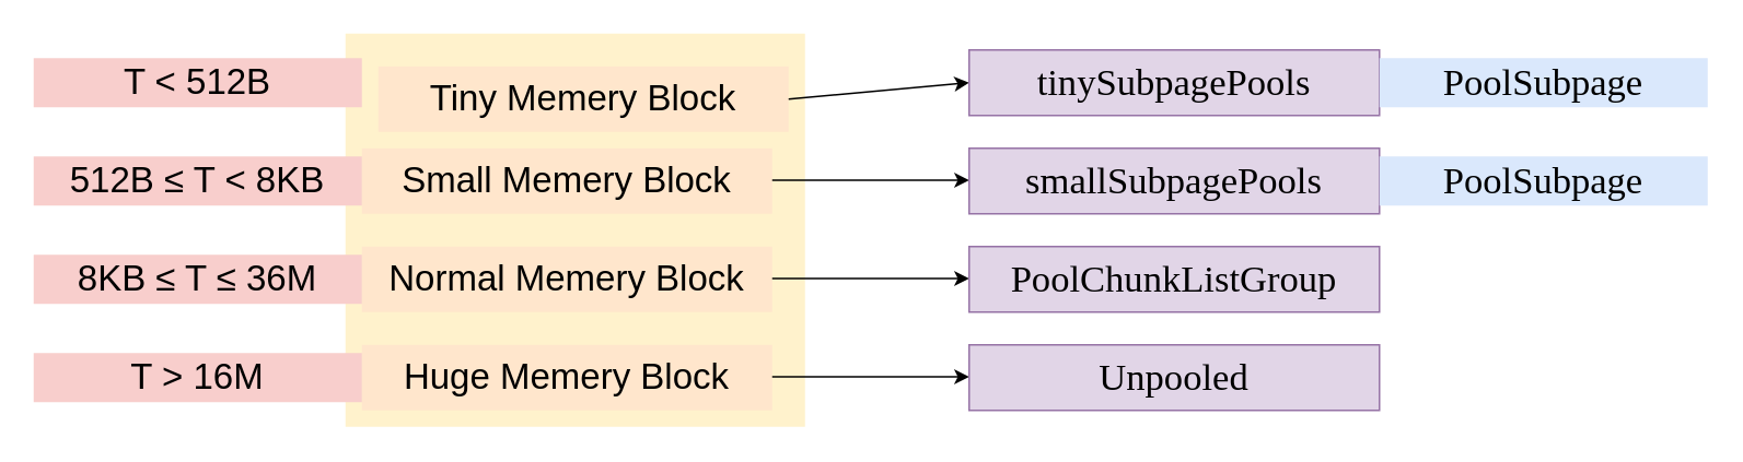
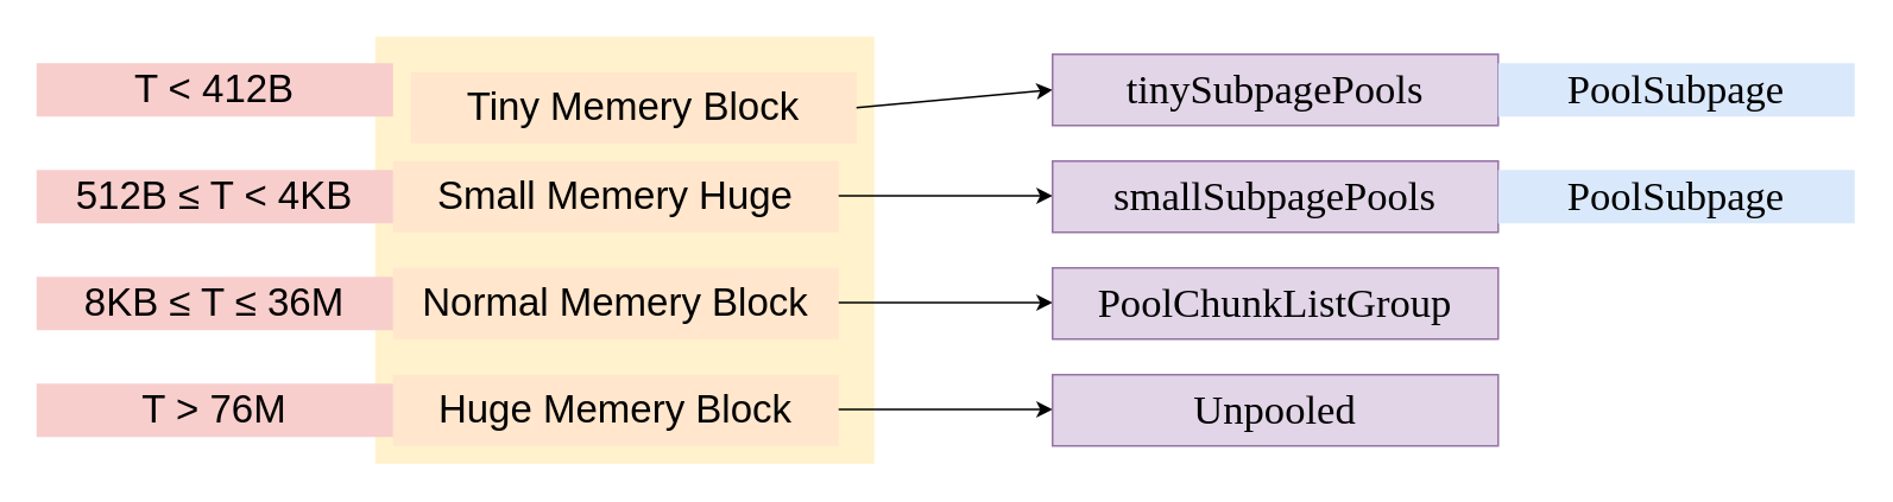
  <mxCell id="0" />
  <mxCell id="1" parent="0" />
  <mxCell id="2" value="" style="rounded=0;whiteSpace=wrap;html=1;fontSize=22;fillColor=#fff2cc;strokeColor=none;" parent="1" vertex="1"><mxGeometry x="210" y="20" width="280" height="240" as="geometry" /></mxCell>
  <mxCell id="3" value="Tiny Memery Block" style="text;html=1;fillColor=#ffe6cc;align=center;verticalAlign=middle;whiteSpace=wrap;rounded=0;fontSize=22;" parent="1" vertex="1"><mxGeometry x="230" y="40" width="250" height="40" as="geometry" /></mxCell>
- <mxCell id="4" value="Small Memery Block" style="text;html=1;fillColor=#ffe6cc;align=center;verticalAlign=middle;whiteSpace=wrap;rounded=0;fontSize=22;" parent="1" vertex="1"><mxGeometry x="220" y="90" width="250" height="40" as="geometry" /></mxCell>
+ <mxCell id="4" value="Small Memery Huge" style="text;html=1;fillColor=#ffe6cc;align=center;verticalAlign=middle;whiteSpace=wrap;rounded=0;fontSize=22;" parent="1" vertex="1"><mxGeometry x="220" y="90" width="250" height="40" as="geometry" /></mxCell>
  <mxCell id="5" value="Normal Memery Block" style="text;html=1;fillColor=#ffe6cc;align=center;verticalAlign=middle;whiteSpace=wrap;rounded=0;fontSize=22;" parent="1" vertex="1"><mxGeometry x="220" y="150" width="250" height="40" as="geometry" /></mxCell>
  <mxCell id="6" value="Huge Memery Block" style="text;html=1;fillColor=#ffe6cc;align=center;verticalAlign=middle;whiteSpace=wrap;rounded=0;fontSize=22;" parent="1" vertex="1"><mxGeometry x="220" y="210" width="250" height="40" as="geometry" /></mxCell>
- <mxCell id="7" value="T &amp;lt; 512B" style="text;html=1;fillColor=#f8cecc;align=center;verticalAlign=middle;whiteSpace=wrap;rounded=0;fontSize=22;" parent="1" vertex="1"><mxGeometry x="20" y="35" width="200" height="30" as="geometry" /></mxCell>
- <mxCell id="8" value="512B ≤ T &amp;lt; 8KB" style="text;html=1;fillColor=#f8cecc;align=center;verticalAlign=middle;whiteSpace=wrap;rounded=0;fontSize=22;" parent="1" vertex="1"><mxGeometry x="20" y="95" width="200" height="30" as="geometry" /></mxCell>
+ <mxCell id="7" value="T &amp;lt; 412B" style="text;html=1;fillColor=#f8cecc;align=center;verticalAlign=middle;whiteSpace=wrap;rounded=0;fontSize=22;" parent="1" vertex="1"><mxGeometry x="20" y="35" width="200" height="30" as="geometry" /></mxCell>
+ <mxCell id="8" value="512B ≤ T &amp;lt; 4KB" style="text;html=1;fillColor=#f8cecc;align=center;verticalAlign=middle;whiteSpace=wrap;rounded=0;fontSize=22;" parent="1" vertex="1"><mxGeometry x="20" y="95" width="200" height="30" as="geometry" /></mxCell>
  <mxCell id="9" value="8KB ≤ T ≤ 36M" style="text;html=1;fillColor=#f8cecc;align=center;verticalAlign=middle;whiteSpace=wrap;rounded=0;fontSize=22;" parent="1" vertex="1"><mxGeometry x="20" y="155" width="200" height="30" as="geometry" /></mxCell>
- <mxCell id="10" value="T &amp;gt; 16M" style="text;html=1;fillColor=#f8cecc;align=center;verticalAlign=middle;whiteSpace=wrap;rounded=0;fontSize=22;" parent="1" vertex="1"><mxGeometry x="20" y="215" width="200" height="30" as="geometry" /></mxCell>
+ <mxCell id="10" value="T &amp;gt; 76M" style="text;html=1;fillColor=#f8cecc;align=center;verticalAlign=middle;whiteSpace=wrap;rounded=0;fontSize=22;" parent="1" vertex="1"><mxGeometry x="20" y="215" width="200" height="30" as="geometry" /></mxCell>
  <mxCell id="11" value="" style="endArrow=classic;html=1;fontSize=22;exitX=1;exitY=0.5;exitDx=0;exitDy=0;" parent="1" source="3" edge="1"><mxGeometry width="50" height="50" relative="1" as="geometry"><mxPoint x="660" y="80" as="sourcePoint" /><mxPoint x="590" y="50" as="targetPoint" /></mxGeometry></mxCell>
  <mxCell id="12" value="&lt;div style=&quot;font-size: 17.3pt;&quot;&gt;&lt;span style=&quot;&quot;&gt;tinySubpagePools&lt;/span&gt;&lt;/div&gt;" style="text;html=1;fillColor=#e1d5e7;align=center;verticalAlign=middle;whiteSpace=wrap;rounded=0;fontSize=22;strokeColor=#9673a6;labelBackgroundColor=none;fontFamily=Comic Sans MS;" parent="1" vertex="1"><mxGeometry x="590" y="30" width="250" height="40" as="geometry" /></mxCell>
  <mxCell id="13" value="" style="endArrow=classic;html=1;fontSize=22;exitX=1;exitY=0.5;exitDx=0;exitDy=0;" parent="1" edge="1"><mxGeometry width="50" height="50" relative="1" as="geometry"><mxPoint x="470" y="109.5" as="sourcePoint" /><mxPoint x="590" y="109.5" as="targetPoint" /></mxGeometry></mxCell>
  <mxCell id="14" value="&lt;div style=&quot;font-size: 17.3pt&quot;&gt;&lt;div style=&quot;font-size: 17.3pt;&quot;&gt;&lt;span style=&quot;&quot;&gt;smallSubpagePools&lt;/span&gt;&lt;/div&gt;&lt;/div&gt;" style="text;html=1;fillColor=#e1d5e7;align=center;verticalAlign=middle;whiteSpace=wrap;rounded=0;fontSize=22;strokeColor=#9673a6;labelBackgroundColor=none;fontFamily=Comic Sans MS;" parent="1" vertex="1"><mxGeometry x="590" y="90" width="250" height="40" as="geometry" /></mxCell>
  <mxCell id="15" value="&lt;div style=&quot;font-size: 17.3pt;&quot;&gt;&lt;span style=&quot;&quot;&gt;PoolSubpage&lt;/span&gt;&lt;/div&gt;" style="rounded=0;whiteSpace=wrap;html=1;labelBackgroundColor=none;fontFamily=Comic Sans MS;fontSize=22;fillColor=#dae8fc;strokeColor=none;" parent="1" vertex="1"><mxGeometry x="840" y="35" width="200" height="30" as="geometry" /></mxCell>
  <mxCell id="16" value="&lt;div style=&quot;font-size: 17.3pt;&quot;&gt;&lt;span style=&quot;&quot;&gt;PoolSubpage&lt;/span&gt;&lt;/div&gt;" style="rounded=0;whiteSpace=wrap;html=1;labelBackgroundColor=none;fontFamily=Comic Sans MS;fontSize=22;fillColor=#dae8fc;strokeColor=none;" parent="1" vertex="1"><mxGeometry x="840" y="95" width="200" height="30" as="geometry" /></mxCell>
  <mxCell id="17" value="" style="endArrow=classic;html=1;fontSize=22;exitX=1;exitY=0.5;exitDx=0;exitDy=0;" parent="1" edge="1"><mxGeometry width="50" height="50" relative="1" as="geometry"><mxPoint x="470" y="229.5" as="sourcePoint" /><mxPoint x="590" y="229.5" as="targetPoint" /></mxGeometry></mxCell>
  <mxCell id="18" value="&lt;div style=&quot;font-size: 17.3pt&quot;&gt;&lt;div style=&quot;font-size: 17.3pt&quot;&gt;&lt;span&gt;Unpooled&lt;/span&gt;&lt;/div&gt;&lt;/div&gt;" style="text;html=1;fillColor=#e1d5e7;align=center;verticalAlign=middle;whiteSpace=wrap;rounded=0;fontSize=22;strokeColor=#9673a6;labelBackgroundColor=none;fontFamily=Comic Sans MS;" parent="1" vertex="1"><mxGeometry x="590" y="210" width="250" height="40" as="geometry" /></mxCell>
  <mxCell id="19" value="" style="endArrow=classic;html=1;fontSize=22;exitX=1;exitY=0.5;exitDx=0;exitDy=0;" edge="1" parent="1"><mxGeometry width="50" height="50" relative="1" as="geometry"><mxPoint x="470" y="169.5" as="sourcePoint" /><mxPoint x="590" y="169.5" as="targetPoint" /></mxGeometry></mxCell>
  <mxCell id="20" value="&lt;div style=&quot;font-size: 17.3pt&quot;&gt;&lt;div style=&quot;font-size: 17.3pt&quot;&gt;&lt;span&gt;PoolChunkListGroup&lt;/span&gt;&lt;/div&gt;&lt;/div&gt;" style="text;html=1;fillColor=#e1d5e7;align=center;verticalAlign=middle;whiteSpace=wrap;rounded=0;fontSize=22;strokeColor=#9673a6;labelBackgroundColor=none;fontFamily=Comic Sans MS;" vertex="1" parent="1"><mxGeometry x="590" y="150" width="250" height="40" as="geometry" /></mxCell>
